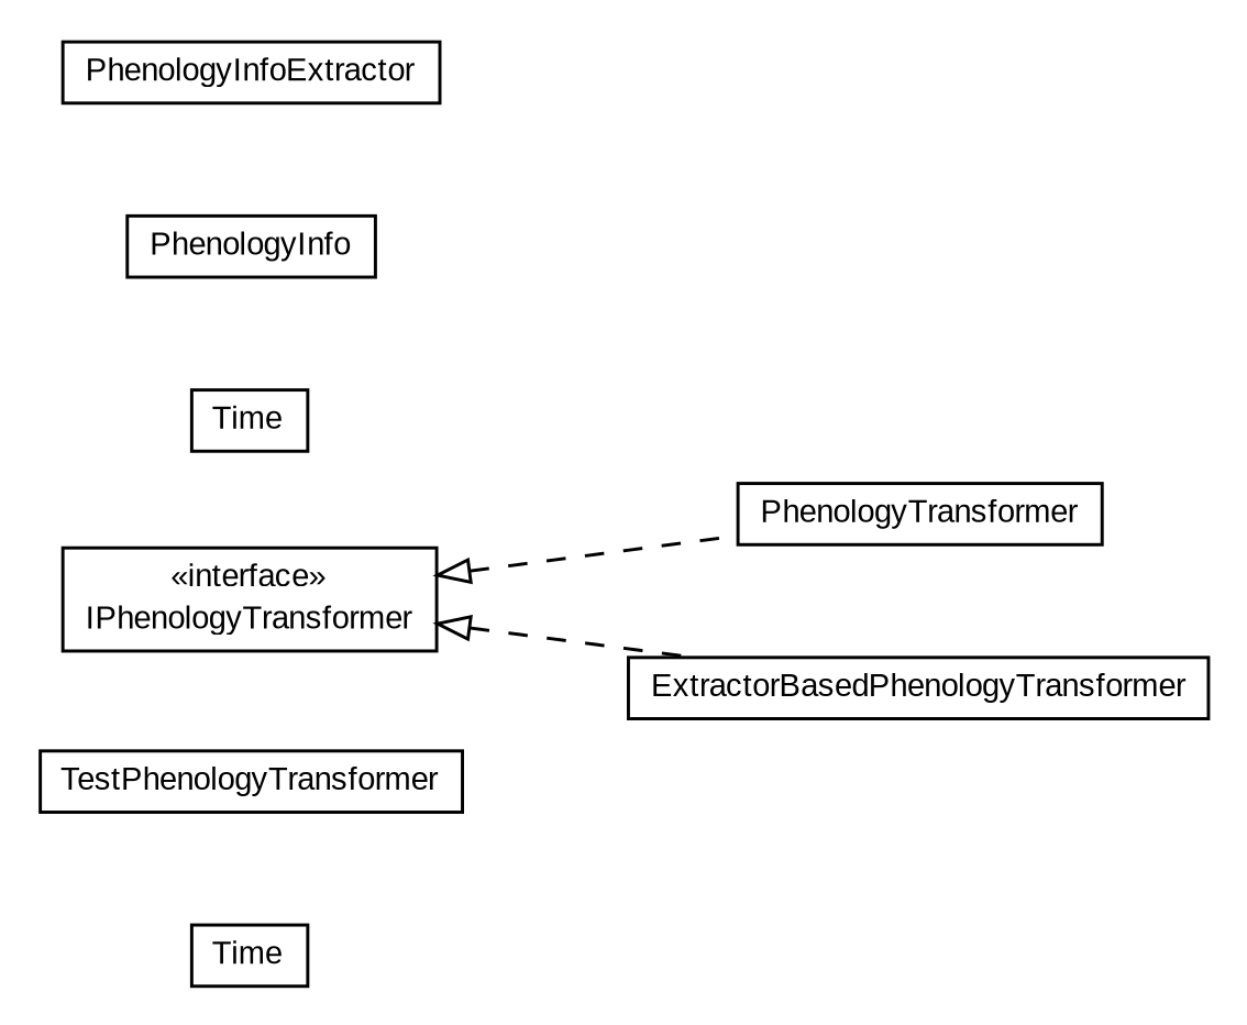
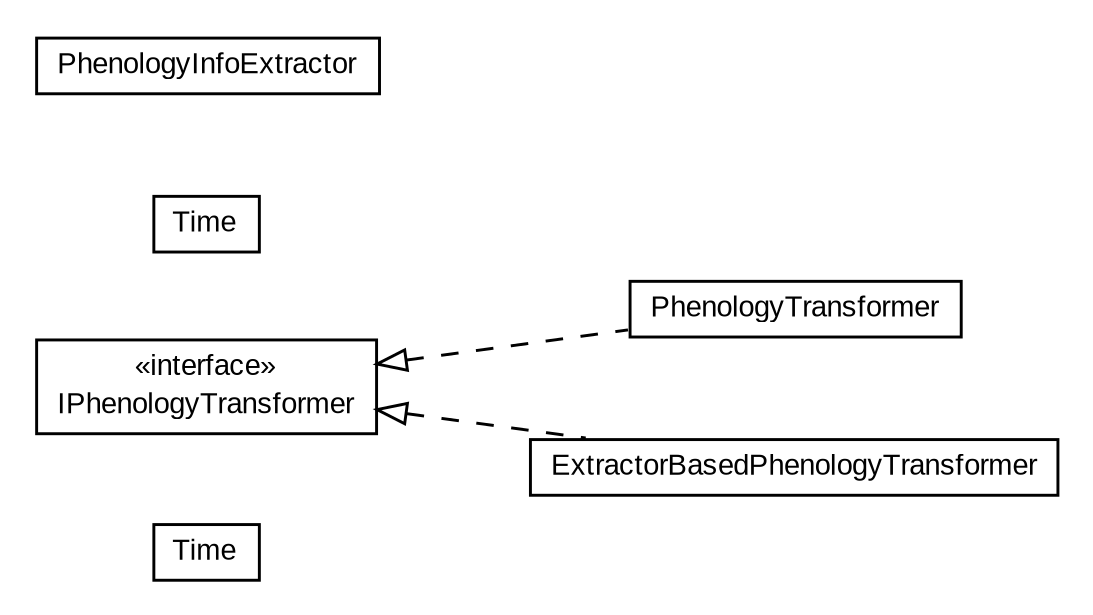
  digraph {
    nodesep=0.25
    ranksep=0.5
    rankdir=LR
    fontname="Liberation Sans"
    node [fontcolor=black fontname="Liberation Sans" fontsize=10.0 shape=plaintext]
    edge [arrowtail=empty dir=back fontname="Liberation Sans" fontsize=10 headport=p labelfontname=arial labelfontsize=10 style=dashed tailport=p]
    n1 [label=<<table title="edu.arizona.biosemantics.semanticmarkup.markupelement.phenology.transform.Time" border="0" cellborder="1" cellspacing="0" cellpadding="2" port="p" href="./Time.html"> 		<tr><td><table border="0" cellspacing="0" cellpadding="1"> <tr><td align="center" balign="center"> Time </td></tr> 		</table></td></tr> 		</table>>]
-   n2 [label=<<table title="edu.arizona.biosemantics.semanticmarkup.markupelement.phenology.transform.TestPhenologyTransformer" border="0" cellborder="1" cellspacing="0" cellpadding="2" port="p" href="./TestPhenologyTransformer.html"> 		<tr><td><table border="0" cellspacing="0" cellpadding="1"> <tr><td align="center" balign="center"> TestPhenologyTransformer </td></tr> 		</table></td></tr> 		</table>>]
    n3 [label=<<table title="edu.arizona.biosemantics.semanticmarkup.markupelement.phenology.transform.PhenologyTransformer" border="0" cellborder="1" cellspacing="0" cellpadding="2" port="p" href="./PhenologyTransformer.html"> 		<tr><td><table border="0" cellspacing="0" cellpadding="1"> <tr><td align="center" balign="center"> PhenologyTransformer </td></tr> 		</table></td></tr> 		</table>>]
    n4 [label=<<table title="edu.arizona.biosemantics.semanticmarkup.markupelement.phenology.transform.PhenologyTransformer.Time" border="0" cellborder="1" cellspacing="0" cellpadding="2" port="p" href="./PhenologyTransformer.Time.html"> 		<tr><td><table border="0" cellspacing="0" cellpadding="1"> <tr><td align="center" balign="center"> Time </td></tr> 		</table></td></tr> 		</table>>]
-   n5 [label=<<table title="edu.arizona.biosemantics.semanticmarkup.markupelement.phenology.transform.PhenologyTransformer.PhenologyInfo" border="0" cellborder="1" cellspacing="0" cellpadding="2" port="p" href="./PhenologyTransformer.PhenologyInfo.html"> 		<tr><td><table border="0" cellspacing="0" cellpadding="1"> <tr><td align="center" balign="center"> PhenologyInfo </td></tr> 		</table></td></tr> 		</table>>]
    n6 [label=<<table title="edu.arizona.biosemantics.semanticmarkup.markupelement.phenology.transform.PhenologyInfoExtractor" border="0" cellborder="1" cellspacing="0" cellpadding="2" port="p" href="./PhenologyInfoExtractor.html"> 		<tr><td><table border="0" cellspacing="0" cellpadding="1"> <tr><td align="center" balign="center"> PhenologyInfoExtractor </td></tr> 		</table></td></tr> 		</table>>]
    n7 [label=<<table title="edu.arizona.biosemantics.semanticmarkup.markupelement.phenology.transform.IPhenologyTransformer" border="0" cellborder="1" cellspacing="0" cellpadding="2" port="p" href="./IPhenologyTransformer.html"> 		<tr><td><table border="0" cellspacing="0" cellpadding="1"> <tr><td align="center" balign="center"> &#171;interface&#187; </td></tr> <tr><td align="center" balign="center"> IPhenologyTransformer </td></tr> 		</table></td></tr> 		</table>>]
    n8 [label=<<table title="edu.arizona.biosemantics.semanticmarkup.markupelement.phenology.transform.ExtractorBasedPhenologyTransformer" border="0" cellborder="1" cellspacing="0" cellpadding="2" port="p" href="./ExtractorBasedPhenologyTransformer.html"> 		<tr><td><table border="0" cellspacing="0" cellpadding="1"> <tr><td align="center" balign="center"> ExtractorBasedPhenologyTransformer </td></tr> 		</table></td></tr> 		</table>>]
    n7 -> n3
    n7 -> n8
  }
